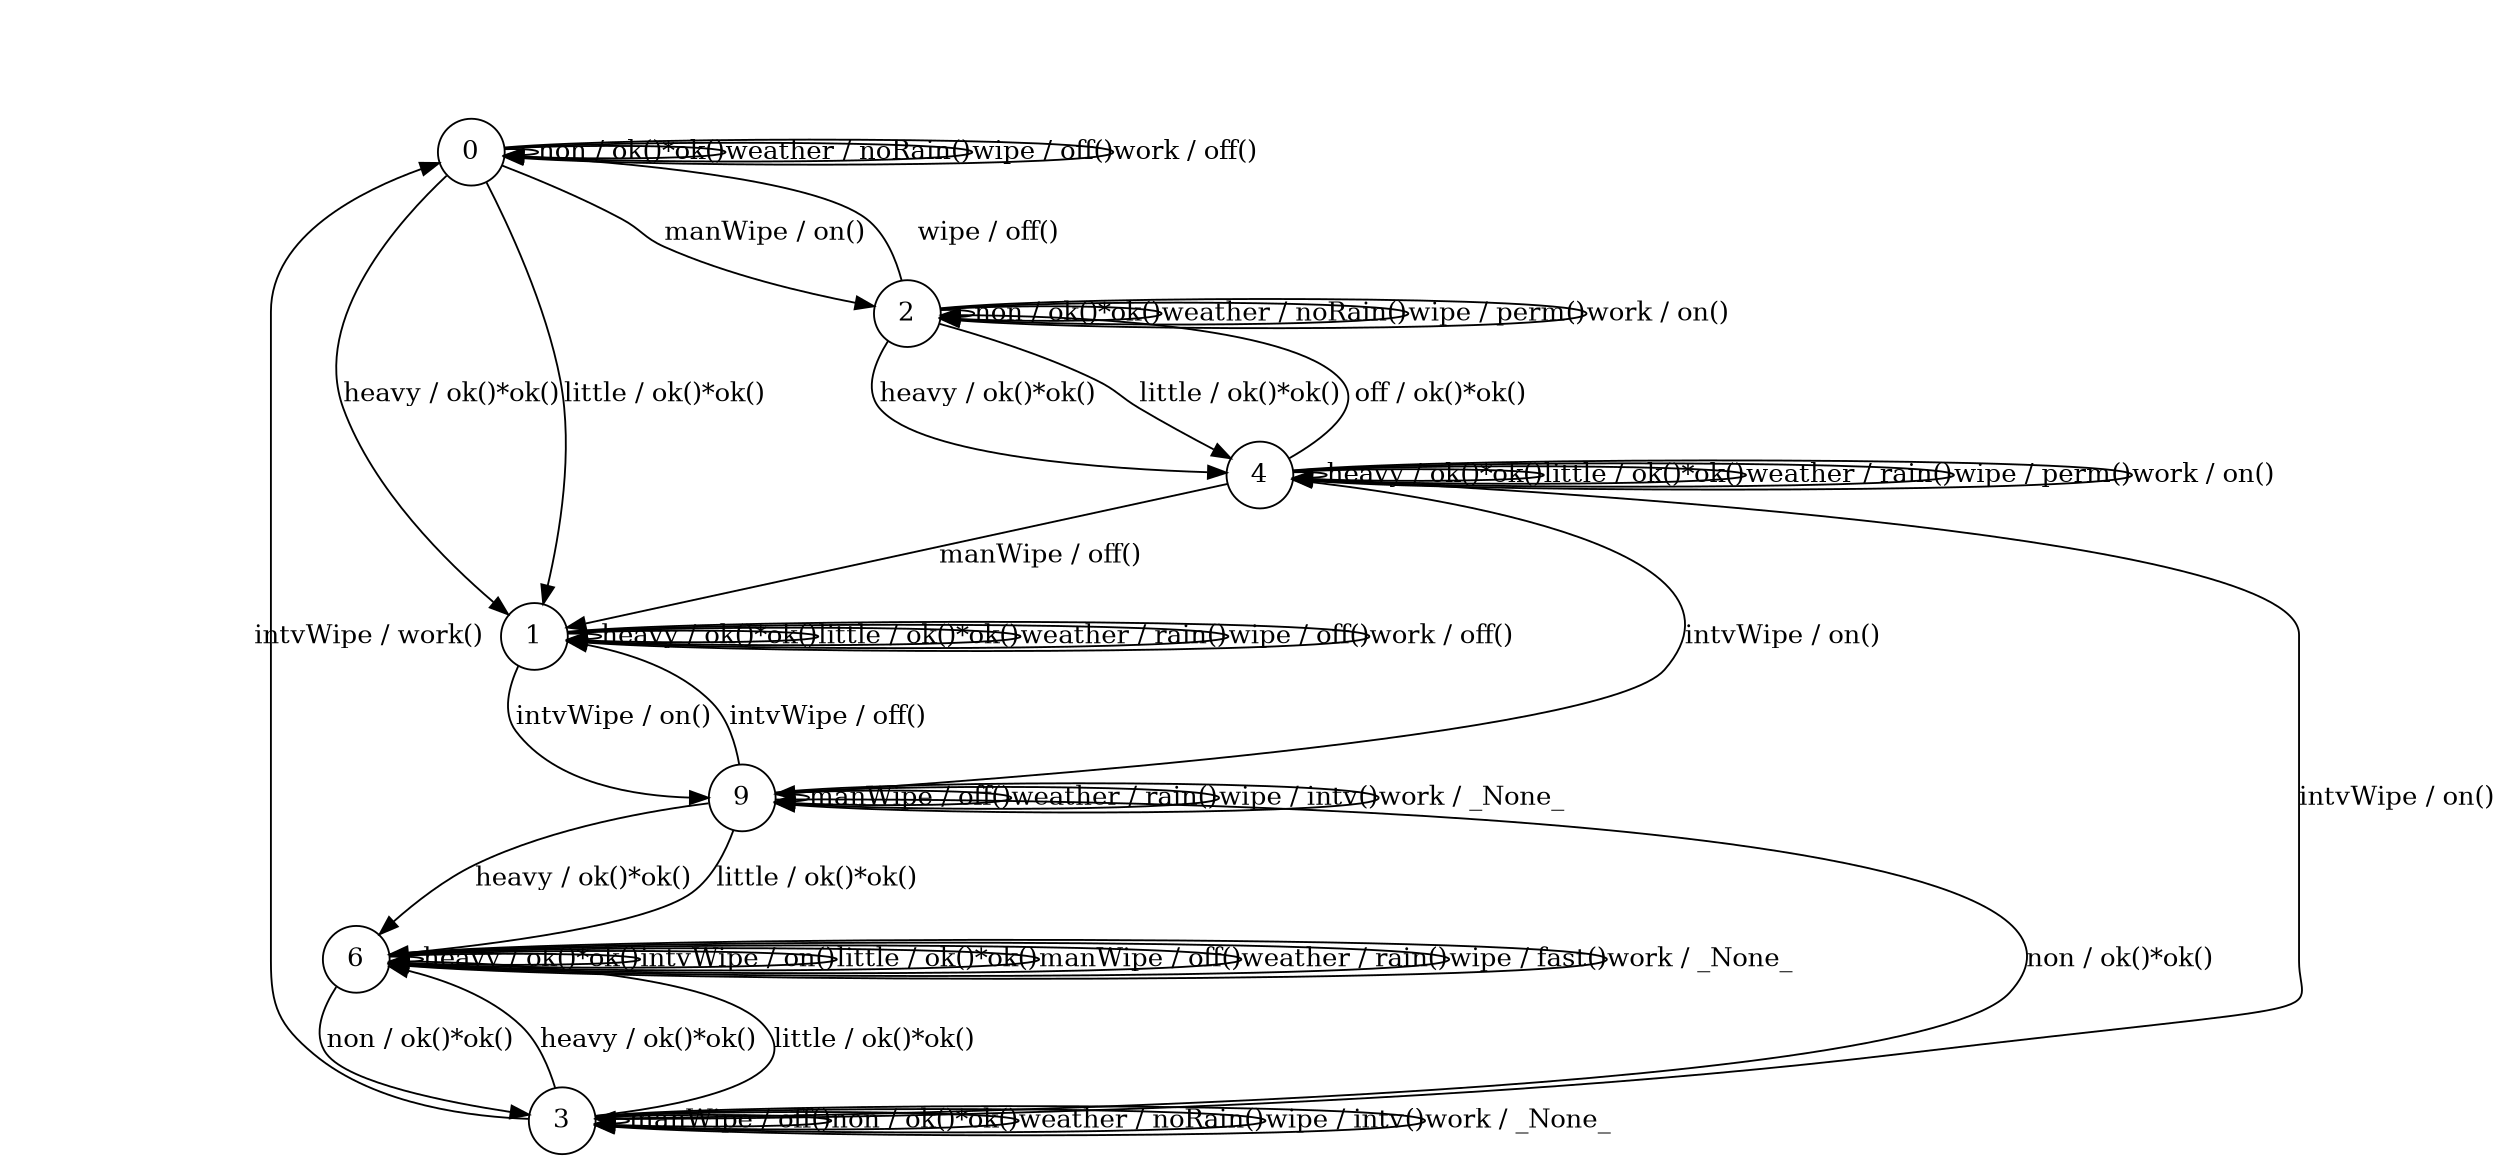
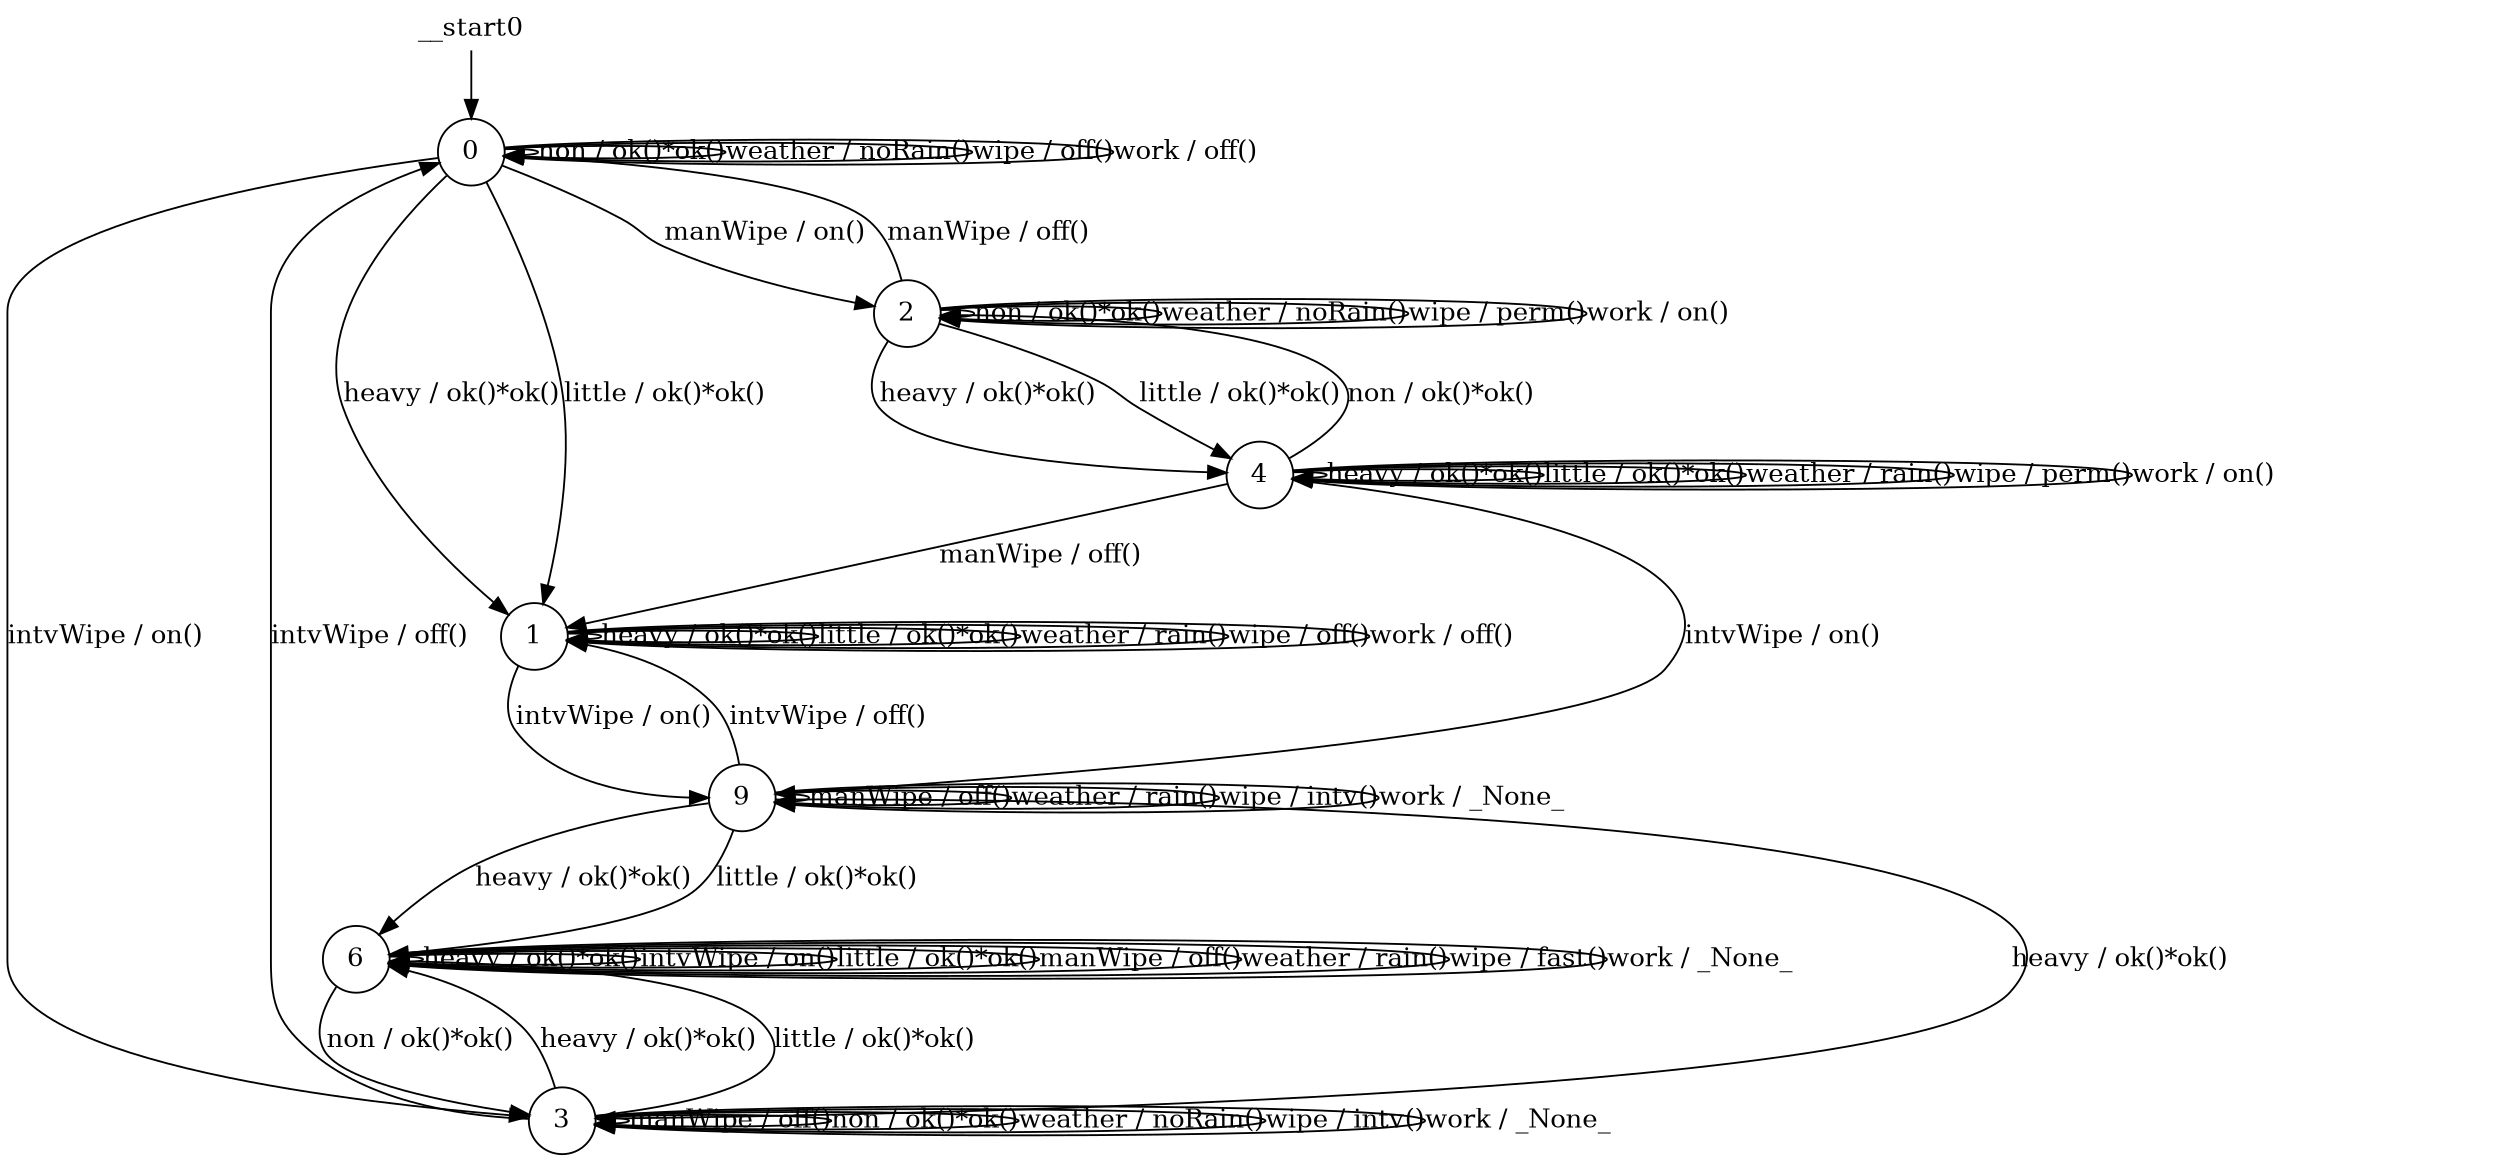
  digraph {
    node [shape=circle]
    n1 [label=0]
    n2 [label=1]
    n3 [label=2]
    n4 [label=3]
    n5 [label=9]
    n6 [label=4]
    n7 [label=6]
+   __start0 [height=0 shape=none width=0]
    n1 -> n1 [label="non / ok()*ok()"]
    n1 -> n1 [label="weather / noRain()"]
    n1 -> n1 [label="wipe / off()"]
    n1 -> n1 [label="work / off()"]
    n1 -> n2 [label="heavy / ok()*ok()"]
    n1 -> n2 [label="little / ok()*ok()"]
    n1 -> n3 [label="manWipe / on()"]
-   n6 -> n4 [label="intvWipe / on()"]
+   n1 -> n4 [label="intvWipe / on()"]
    n2 -> n2 [label="heavy / ok()*ok()"]
    n2 -> n2 [label="little / ok()*ok()"]
    n2 -> n2 [label="weather / rain()"]
    n2 -> n2 [label="wipe / off()"]
    n2 -> n2 [label="work / off()"]
    n2 -> n5 [label="intvWipe / on()"]
-   n3 -> n1 [label="wipe / off()"]
+   n3 -> n1 [label="manWipe / off()"]
    n3 -> n3 [label="non / ok()*ok()"]
    n3 -> n3 [label="weather / noRain()"]
    n3 -> n3 [label="wipe / perm()"]
    n3 -> n3 [label="work / on()"]
    n3 -> n6 [label="heavy / ok()*ok()"]
    n3 -> n6 [label="little / ok()*ok()"]
-   n4 -> n1 [label="intvWipe / work()"]
+   n4 -> n1 [label="intvWipe / off()"]
    n4 -> n4 [label="manWipe / off()"]
    n4 -> n4 [label="non / ok()*ok()"]
    n4 -> n4 [label="weather / noRain()"]
    n4 -> n4 [label="wipe / intv()"]
    n4 -> n4 [label="work / _None_"]
    n4 -> n7 [label="heavy / ok()*ok()"]
    n4 -> n7 [label="little / ok()*ok()"]
    n5 -> n2 [label="intvWipe / off()"]
-   n5 -> n4 [label="non / ok()*ok()"]
+   n5 -> n4 [label="heavy / ok()*ok()"]
    n5 -> n5 [label="manWipe / off()"]
    n5 -> n5 [label="weather / rain()"]
    n5 -> n5 [label="wipe / intv()"]
    n5 -> n5 [label="work / _None_"]
    n5 -> n7 [label="heavy / ok()*ok()"]
    n5 -> n7 [label="little / ok()*ok()"]
    n6 -> n2 [label="manWipe / off()"]
-   n6 -> n3 [label="off / ok()*ok()"]
+   n6 -> n3 [label="non / ok()*ok()"]
    n6 -> n5 [label="intvWipe / on()"]
    n6 -> n6 [label="heavy / ok()*ok()"]
    n6 -> n6 [label="little / ok()*ok()"]
    n6 -> n6 [label="weather / rain()"]
    n6 -> n6 [label="wipe / perm()"]
    n6 -> n6 [label="work / on()"]
    n7 -> n4 [label="non / ok()*ok()"]
    n7 -> n7 [label="heavy / ok()*ok()"]
    n7 -> n7 [label="intvWipe / on()"]
    n7 -> n7 [label="little / ok()*ok()"]
    n7 -> n7 [label="manWipe / off()"]
    n7 -> n7 [label="weather / rain()"]
    n7 -> n7 [label="wipe / fast()"]
    n7 -> n7 [label="work / _None_"]
+   __start0 -> n1
  }
